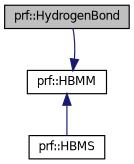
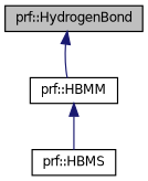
  digraph {
    node [color=black fontname=Helvetica fontsize=10 shape=record]
    edge [color=midnightblue dir=back fontname=Helvetica fontsize=10 labelfontname=Helvetica labelfontsize=10 style=solid]
    n1 [fillcolor=grey75 fontcolor=black height=0.2 label="prf::HydrogenBond" style=filled width=0.4]
    n2 [height=0.2 label="prf::HBMM" width=0.4]
    n3 [height=0.2 label="prf::HBMS" width=0.4]
-   n2 -> n1
+   n1 -> n2
    n2 -> n3
  }
